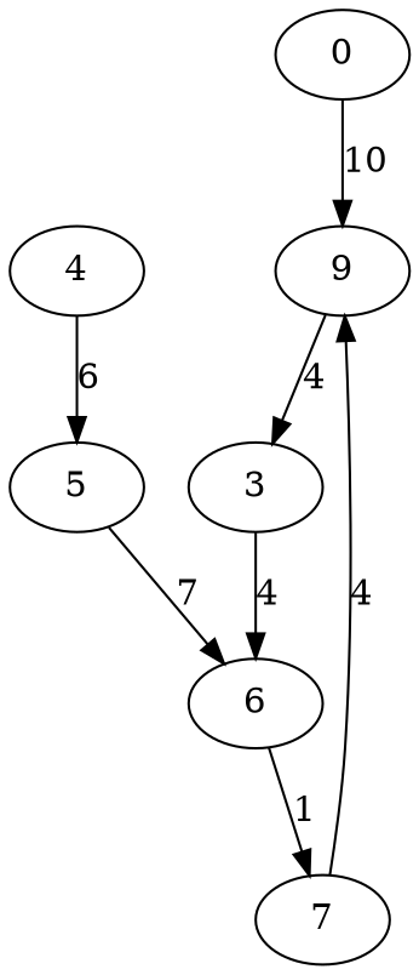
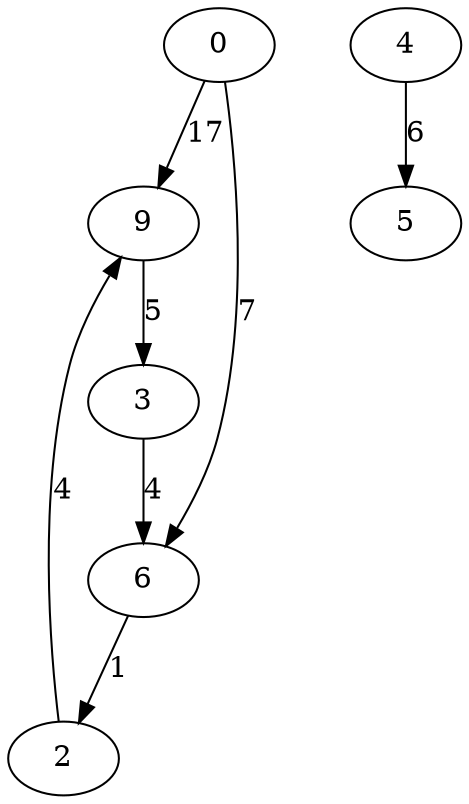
  digraph {
    n1 [label=9]
    0
    3
    6
    4
    5
-   7
-   n1 -> 3 [label=4]
-   0 -> n1 [label=10]
+   7 [label=2]
+   n1 -> 3 [label=5]
+   0 -> n1 [label=17]
    3 -> 6 [label=4]
    6 -> 7 [label=1]
    4 -> 5 [label=6]
-   5 -> 6 [label=7]
+   0 -> 6 [label=7]
    7 -> n1 [label=4]
  }
